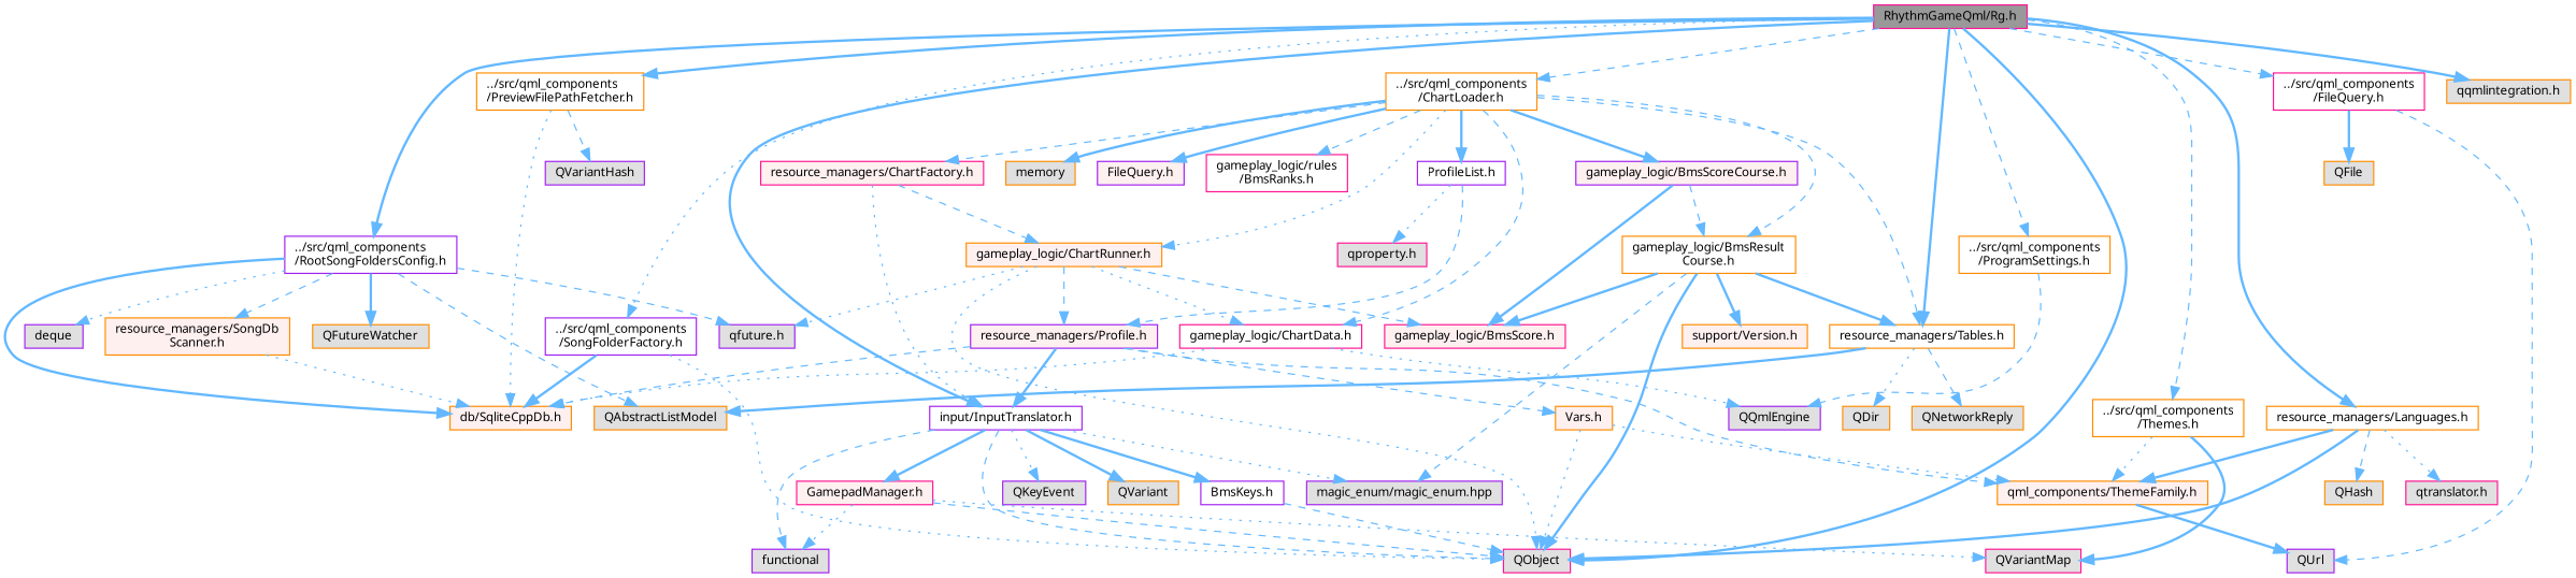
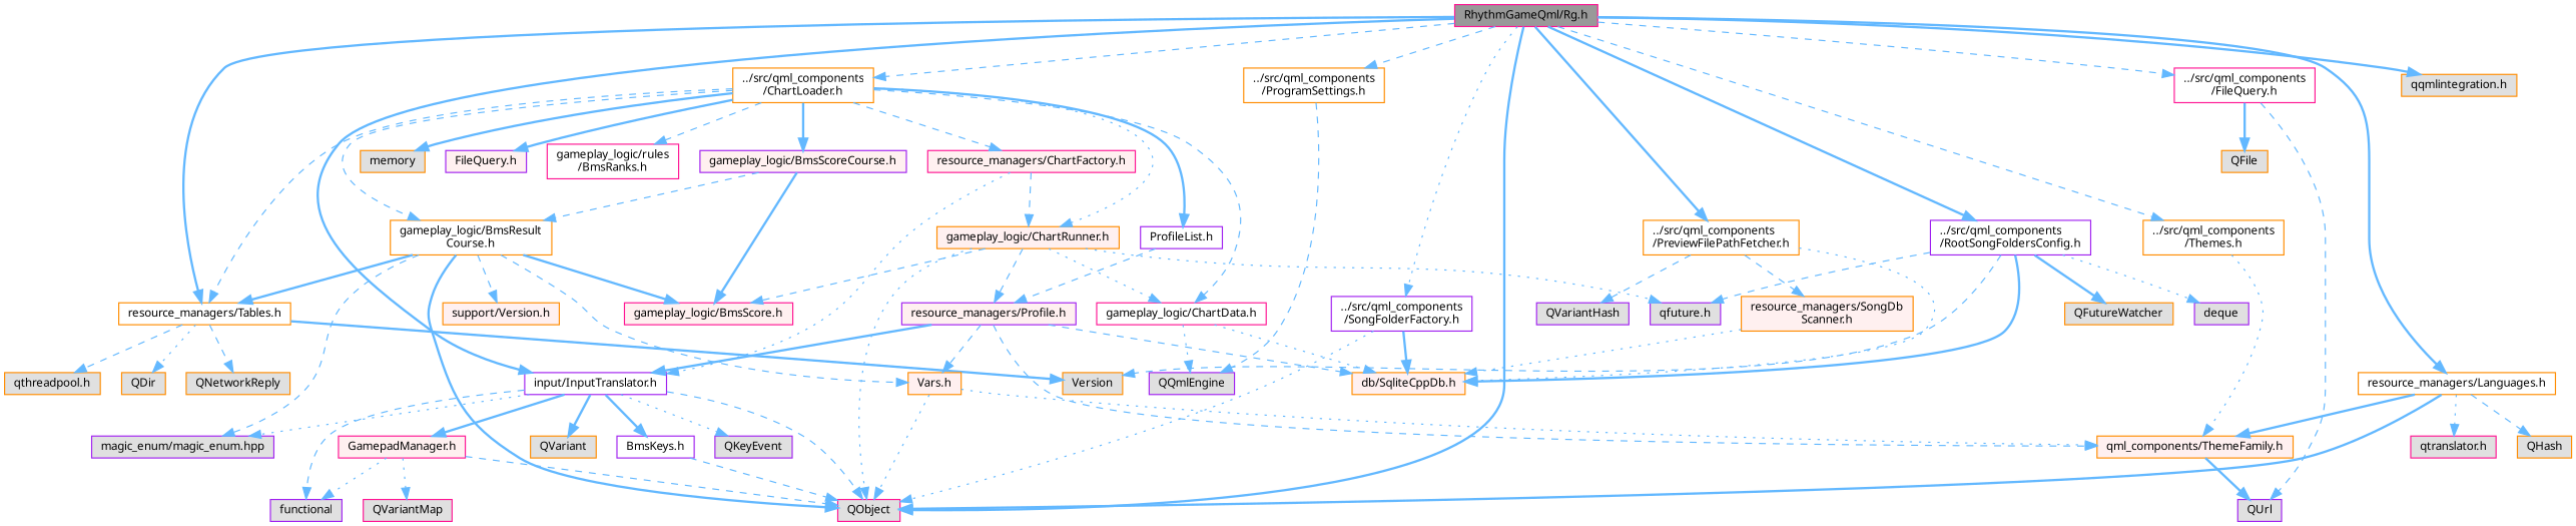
  digraph {
    fontname="Noto Sans"
    node [color=darkorange fillcolor="#E0E0E0" fontname="Noto Sans" fontsize=10 shape=box style=filled]
    edge [color=steelblue1 fontname="Noto Sans" fontsize=10 labelfontname=Helvetica labelfontsize=10 style=dashed]
    n1 [color=deeppink fillcolor=grey60 fontcolor=black height=0.2 label="RhythmGameQml/Rg.h" width=0.4]
    n2 [fillcolor=white height=0.2 label="../src/qml_components\l/ChartLoader.h" width=0.4]
    n3 [color=deeppink height=0.2 label=QObject width=0.4]
    n4 [color=purple fillcolor=white height=0.2 label="input/InputTranslator.h" width=0.4]
    n5 [fillcolor=white height=0.2 label="resource_managers/Tables.h" width=0.4]
    n6 [color=deeppink fillcolor=white height=0.2 label="../src/qml_components\l/FileQuery.h" width=0.4]
    n7 [fillcolor=white height=0.2 label="../src/qml_components\l/PreviewFilePathFetcher.h" width=0.4]
    n8 [fillcolor=white height=0.2 label="../src/qml_components\l/ProgramSettings.h" width=0.4]
    n9 [color=purple fillcolor=white height=0.2 label="../src/qml_components\l/RootSongFoldersConfig.h" width=0.4]
    n10 [color=purple fillcolor=white height=0.2 label="../src/qml_components\l/SongFolderFactory.h" width=0.4]
    n11 [fillcolor=white height=0.2 label="../src/qml_components\l/Themes.h" width=0.4]
    n12 [fillcolor=white height=0.2 label="resource_managers/Languages.h" width=0.4]
    n13 [height=0.2 label="qqmlintegration.h" width=0.4]
    n14 [color=purple fillcolor=white height=0.2 label="ProfileList.h" width=0.4]
    n15 [fillcolor=white height=0.2 label="gameplay_logic/BmsResult\lCourse.h" width=0.4]
    n16 [color=purple fillcolor="#FFF0F0" height=0.2 label="gameplay_logic/BmsScoreCourse.h" width=0.4]
    n17 [height=0.2 label=memory width=0.4]
    n18 [color=deeppink fillcolor=white height=0.2 label="gameplay_logic/ChartData.h" width=0.4]
    n19 [fillcolor="#FFF0F0" height=0.2 label="gameplay_logic/ChartRunner.h" width=0.4]
    n20 [color=deeppink fillcolor="#FFF0F0" height=0.2 label="resource_managers/ChartFactory.h" width=0.4]
    n21 [color=purple fillcolor="#FFF0F0" height=0.2 label="FileQuery.h" width=0.4]
    n22 [color=deeppink fillcolor=white height=0.2 label="gameplay_logic/rules\l/BmsRanks.h" width=0.4]
    n23 [color=purple fillcolor=white height=0.2 label="BmsKeys.h" width=0.4]
    n24 [color=deeppink fillcolor="#FFF0F0" height=0.2 label="GamepadManager.h" width=0.4]
    n25 [color=purple height=0.2 label=functional width=0.4]
    n26 [color=purple height=0.2 label=QKeyEvent width=0.4]
    n27 [height=0.2 label=QVariant width=0.4]
    n28 [color=purple height=0.2 label="magic_enum/magic_enum.hpp" width=0.4]
-   n29 [height=0.2 label=QAbstractListModel width=0.4]
+   n29 [height=0.2 label=Version width=0.4]
    n30 [height=0.2 label=QDir width=0.4]
    n31 [height=0.2 label=QNetworkReply width=0.4]
+   n32 [height=0.2 label="qthreadpool.h" width=0.4]
    n33 [color=purple height=0.2 label=QUrl width=0.4]
    n34 [height=0.2 label=QFile width=0.4]
    n35 [fillcolor="#FFF0F0" height=0.2 label="db/SqliteCppDb.h" width=0.4]
    n36 [color=purple height=0.2 label=QVariantHash width=0.4]
    n37 [color=purple height=0.2 label=QQmlEngine width=0.4]
    n38 [color=purple height=0.2 label="qfuture.h" width=0.4]
    n39 [fillcolor="#FFF0F0" height=0.2 label="resource_managers/SongDb\lScanner.h" width=0.4]
    n40 [height=0.2 label=QFutureWatcher width=0.4]
    n41 [color=purple height=0.2 label=deque width=0.4]
    n42 [fillcolor="#FFF0F0" height=0.2 label="qml_components/ThemeFamily.h" width=0.4]
    n43 [color=deeppink height=0.2 label=QVariantMap width=0.4]
    n44 [height=0.2 label=QHash width=0.4]
    n45 [color=deeppink height=0.2 label="qtranslator.h" width=0.4]
    n46 [color=purple fillcolor="#FFF0F0" height=0.2 label="resource_managers/Profile.h" width=0.4]
-   n47 [color=deeppink height=0.2 label="qproperty.h" width=0.4]
    n48 [fillcolor="#FFF0F0" height=0.2 label="Vars.h" width=0.4]
    n49 [color=deeppink fillcolor="#FFF0F0" height=0.2 label="gameplay_logic/BmsScore.h" width=0.4]
    n50 [fillcolor="#FFF0F0" height=0.2 label="support/Version.h" width=0.4]
    n1 -> n2
    n1 -> n3 [style=bold]
    n1 -> n4 [style=bold]
    n1 -> n5 [style=bold]
    n1 -> n6
    n1 -> n7 [style=bold]
    n1 -> n8
    n1 -> n9 [style=bold]
    n1 -> n10 [style=dotted]
    n1 -> n11
    n1 -> n12 [style=bold]
    n1 -> n13 [style=bold]
    n2 -> n5
    n2 -> n14 [style=bold]
    n2 -> n15
    n2 -> n16 [style=bold]
    n2 -> n17 [style=bold]
    n2 -> n18
    n2 -> n19 [style=dotted]
    n2 -> n20
    n2 -> n21 [style=bold]
    n2 -> n22
    n4 -> n3
    n4 -> n23 [style=bold]
    n4 -> n24 [style=bold]
    n4 -> n25
    n4 -> n26 [style=dotted]
    n4 -> n27 [style=bold]
    n4 -> n28 [style=dotted]
    n5 -> n29 [style=bold]
    n5 -> n30 [style=dotted]
    n5 -> n31
+   n5 -> n32
    n6 -> n33
    n6 -> n34 [style=bold]
    n7 -> n35 [style=dotted]
    n7 -> n36
    n8 -> n37
    n9 -> n29
    n9 -> n35 [style=bold]
    n9 -> n38
-   n9 -> n39
+   n7 -> n39
    n9 -> n40 [style=bold]
    n9 -> n41 [style=dotted]
    n10 -> n3 [style=dotted]
    n10 -> n35 [style=bold]
    n11 -> n42 [style=dotted]
-   n11 -> n43 [style=bold]
    n12 -> n3 [style=bold]
    n12 -> n42 [style=bold]
    n12 -> n44
    n12 -> n45 [style=dotted]
    n14 -> n46
-   n14 -> n47 [style=dotted]
    n15 -> n3 [style=bold]
    n15 -> n5 [style=bold]
    n15 -> n28
+   n15 -> n48
    n15 -> n49 [style=bold]
-   n15 -> n50 [style=bold]
+   n15 -> n50
    n16 -> n15
    n16 -> n49 [style=bold]
    n18 -> n35 [style=dotted]
    n18 -> n37 [style=dotted]
    n19 -> n3 [style=dotted]
    n19 -> n18 [style=dotted]
    n19 -> n38 [style=dotted]
    n19 -> n46
    n19 -> n49
    n20 -> n4 [style=dotted]
    n20 -> n19
    n23 -> n3
    n24 -> n3
    n24 -> n25 [style=dotted]
    n24 -> n43 [style=dotted]
    n39 -> n35 [style=dotted]
    n42 -> n33 [style=bold]
    n46 -> n4 [style=bold]
    n46 -> n35
    n46 -> n42
    n46 -> n48
    n48 -> n3 [style=dotted]
    n48 -> n42 [style=dotted]
  }
